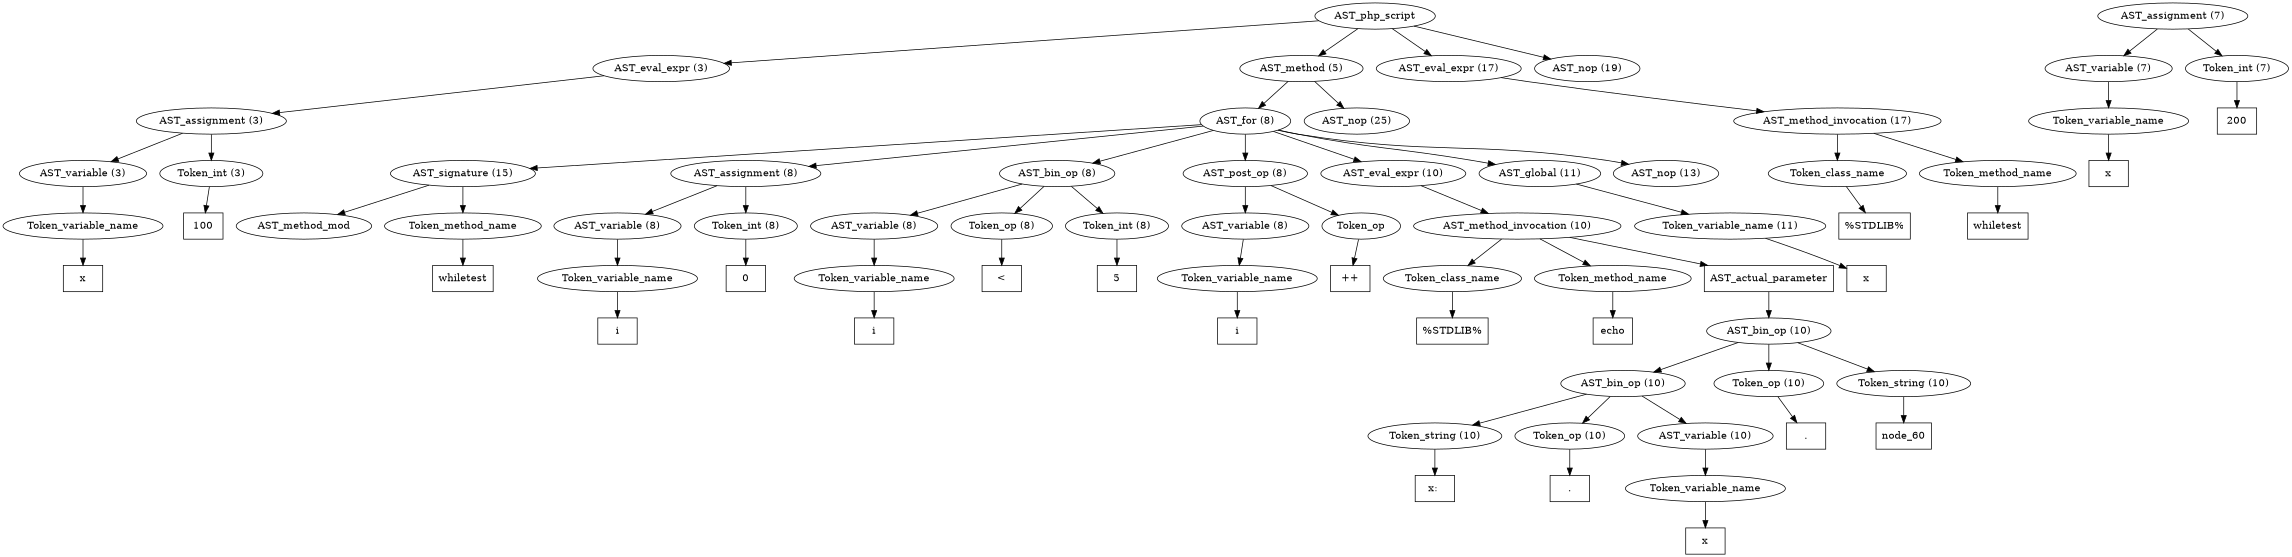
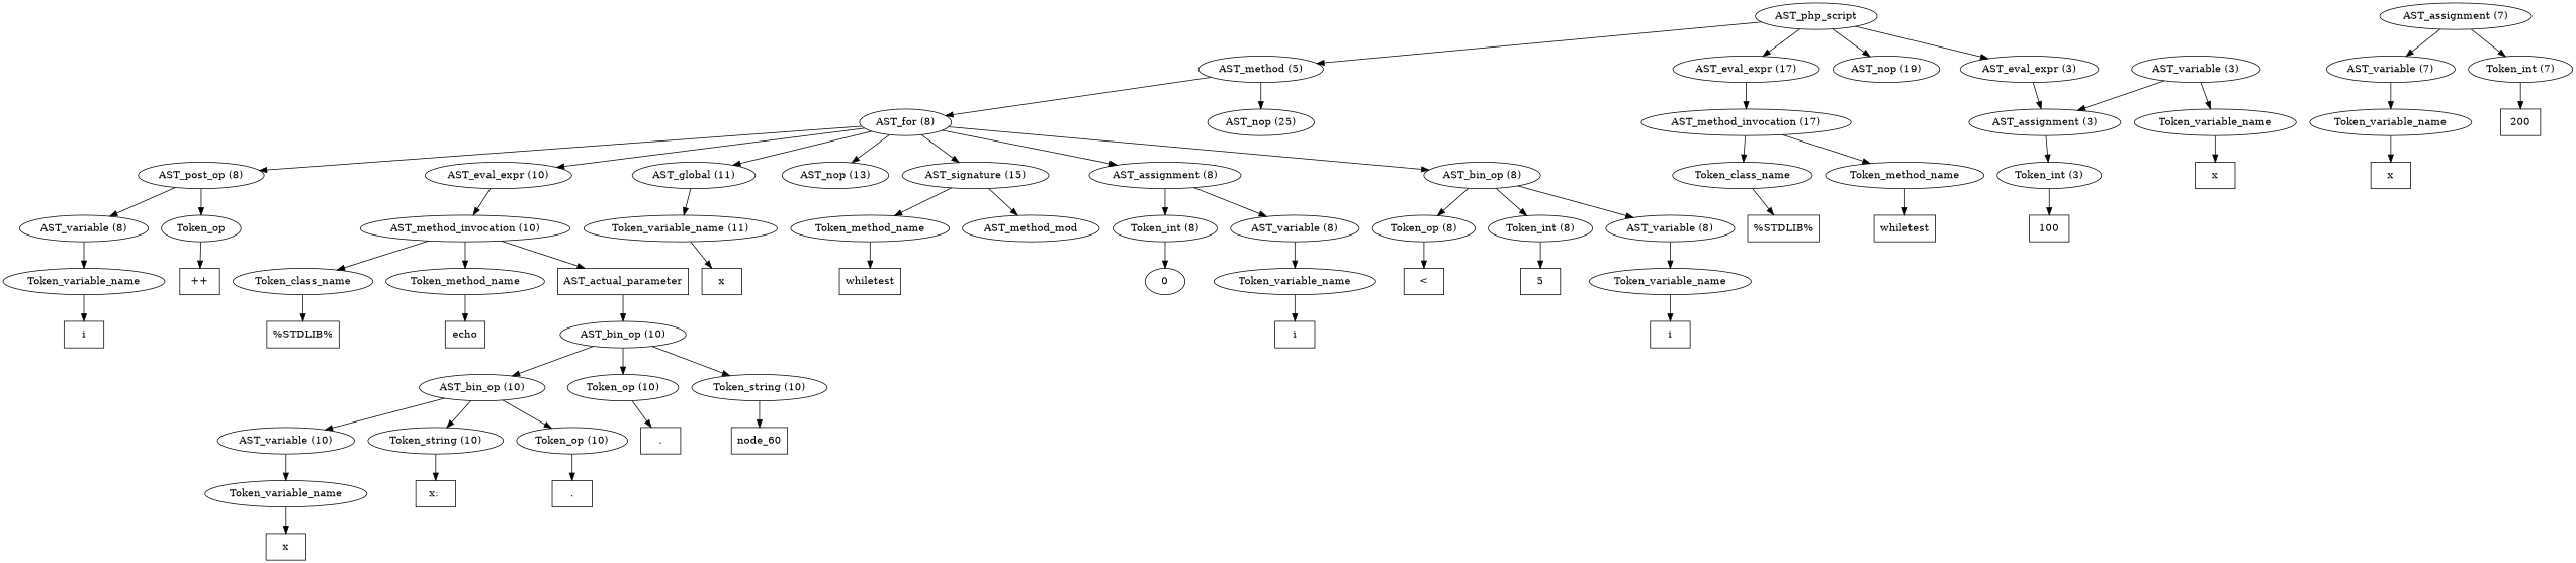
  digraph {
    n1 [label=AST_php_script]
    n2 [label="AST_eval_expr (3)"]
    n3 [label="AST_method (5)"]
    n4 [label="AST_eval_expr (17)"]
    n5 [label="AST_nop (19)"]
    n6 [label="AST_assignment (3)"]
    n7 [label="AST_for (8)"]
    n8 [label="AST_nop (25)"]
    n9 [label="AST_method_invocation (17)"]
    n10 [label="AST_variable (3)"]
    n11 [label="Token_int (3)"]
    n12 [label=Token_variable_name]
    n13 [label=100 shape=box]
    n14 [label=x shape=box]
    n15 [label="AST_signature (15)"]
    n16 [label=AST_method_mod]
    n17 [label=Token_method_name]
    n18 [label="AST_assignment (8)"]
    n19 [label="AST_bin_op (8)"]
    n20 [label="AST_post_op (8)"]
    n21 [label="AST_eval_expr (10)"]
    n22 [label="AST_global (11)"]
    n23 [label="AST_nop (13)"]
    n24 [label=whiletest shape=box]
    n25 [label="AST_assignment (7)"]
    n26 [label="AST_variable (7)"]
    n27 [label="Token_int (7)"]
    n28 [label=Token_variable_name]
    n29 [label=200 shape=box]
    n30 [label=x shape=box]
    n31 [label="AST_variable (8)"]
    n32 [label="Token_int (8)"]
    n33 [label="AST_variable (8)"]
    n34 [label="Token_op (8)"]
    n35 [label="Token_int (8)"]
    n36 [label="AST_variable (8)"]
    n37 [label=Token_op]
    n38 [label="AST_method_invocation (10)"]
    n39 [label="Token_variable_name (11)"]
    n40 [label=Token_variable_name]
-   n41 [label=0 shape=box]
+   n41 [label=0 shape=ellipse]
    n42 [label=i shape=box]
    n43 [label=Token_variable_name]
    n44 [label="<" shape=box]
    n45 [label=5 shape=box]
    n46 [label=i shape=box]
    n47 [label=Token_variable_name]
    n48 [label="++" shape=box]
    n49 [label=i shape=box]
    n50 [label=Token_class_name]
    n51 [label=Token_method_name]
    n52 [label=AST_actual_parameter shape=box]
    n53 [label="%STDLIB%" shape=box]
    n54 [label=echo shape=box]
    n55 [label="AST_bin_op (10)"]
    n56 [label="AST_bin_op (10)"]
    n57 [label="Token_op (10)"]
    n58 [label="Token_string (10)"]
    n59 [label="Token_string (10)"]
    n60 [label="Token_op (10)"]
    n61 [label="AST_variable (10)"]
    n62 [label="." shape=box]
    node_60 [shape=box]
    n64 [label="x: " shape=box]
    n65 [label="." shape=box]
    n66 [label=Token_variable_name]
    n67 [label=x shape=box]
    n68 [label=x shape=box]
    n69 [label=Token_class_name]
    n70 [label=Token_method_name]
    n71 [label="%STDLIB%" shape=box]
    n72 [label=whiletest shape=box]
    n1 -> n2
    n1 -> n3
    n1 -> n4
    n1 -> n5
    n2 -> n6
    n3 -> n7
    n3 -> n8
    n4 -> n9
-   n6 -> n10
+   n10 -> n6
    n6 -> n11
    n7 -> n15
    n7 -> n18
    n7 -> n19
    n7 -> n20
    n7 -> n21
    n7 -> n22
    n7 -> n23
    n9 -> n69
    n9 -> n70
    n10 -> n12
    n11 -> n13
    n12 -> n14
    n15 -> n16
    n15 -> n17
    n17 -> n24
    n18 -> n31
    n18 -> n32
    n19 -> n33
    n19 -> n34
    n19 -> n35
    n20 -> n36
    n20 -> n37
    n21 -> n38
    n22 -> n39
    n25 -> n26
    n25 -> n27
    n26 -> n28
    n27 -> n29
    n28 -> n30
    n31 -> n40
    n32 -> n41
    n33 -> n43
    n34 -> n44
    n35 -> n45
    n36 -> n47
    n37 -> n48
    n38 -> n50
    n38 -> n51
    n38 -> n52
    n39 -> n68
    n40 -> n42
    n43 -> n46
    n47 -> n49
    n50 -> n53
    n51 -> n54
    n52 -> n55
    n55 -> n56
    n55 -> n57
    n55 -> n58
    n56 -> n59
    n56 -> n60
    n56 -> n61
    n57 -> n62
    n58 -> node_60
    n59 -> n64
    n60 -> n65
    n61 -> n66
    n66 -> n67
    n69 -> n71
    n70 -> n72
  }
